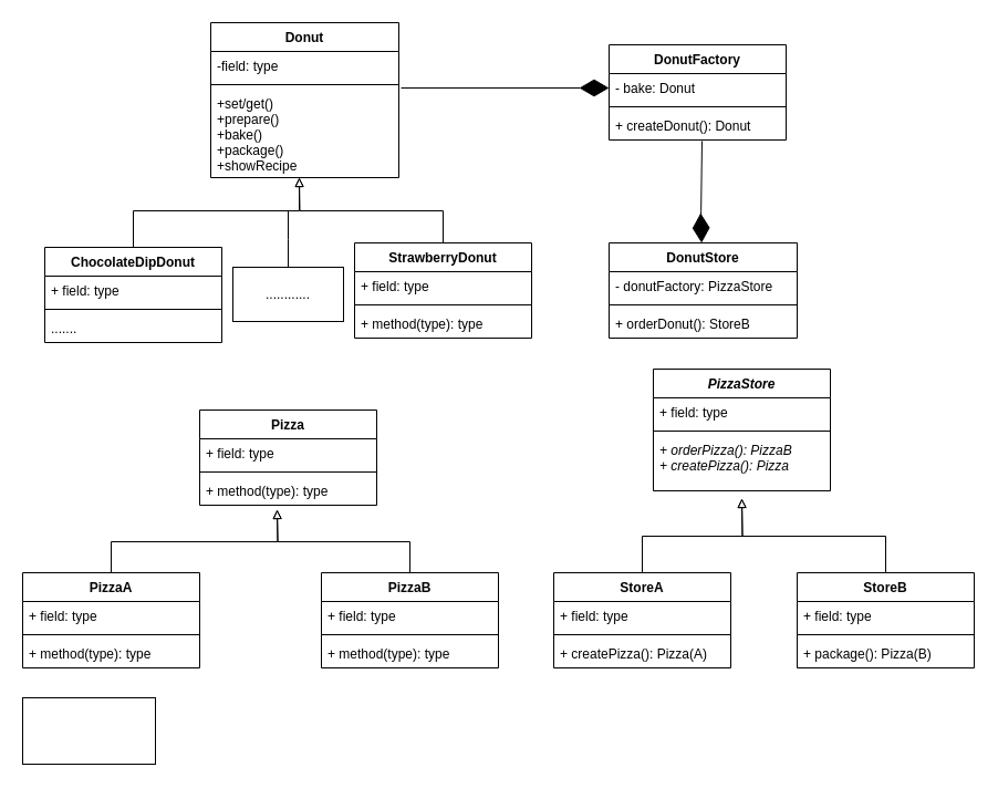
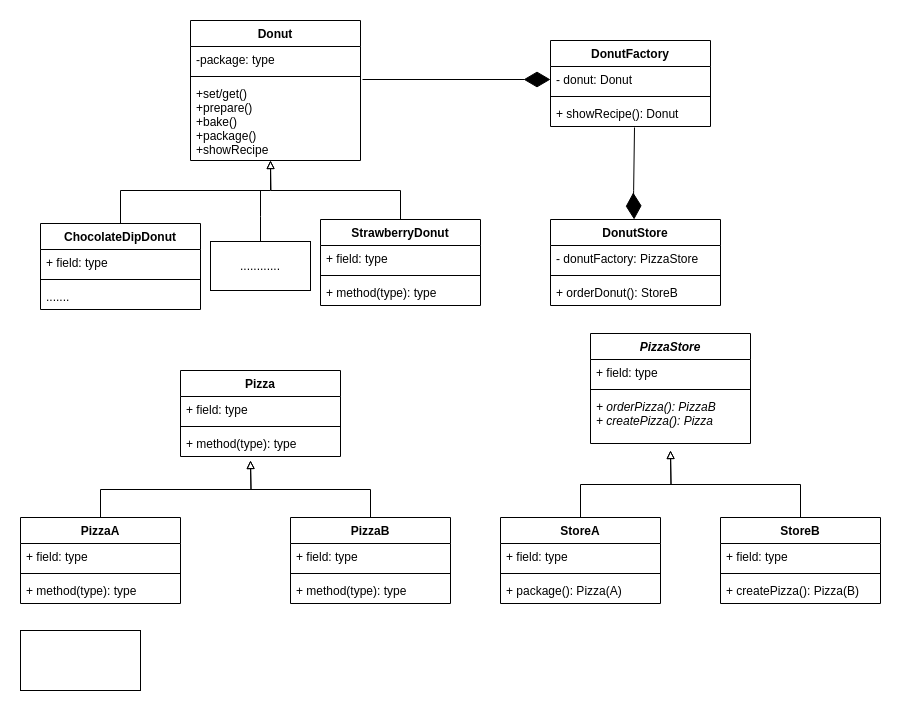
  <mxCell id="0" />
  <mxCell id="1" parent="0" />
  <mxCell id="2" value="Donut" style="swimlane;fontStyle=1;align=center;verticalAlign=top;childLayout=stackLayout;horizontal=1;startSize=26;horizontalStack=0;resizeParent=1;resizeParentMax=0;resizeLast=0;collapsible=1;marginBottom=0;" vertex="1" parent="1"><mxGeometry x="190" y="20" width="170" height="140" as="geometry" /></mxCell>
- <mxCell id="3" value="-field: type" style="text;strokeColor=none;fillColor=none;align=left;verticalAlign=top;spacingLeft=4;spacingRight=4;overflow=hidden;rotatable=0;points=[[0,0.5],[1,0.5]];portConstraint=eastwest;" vertex="1" parent="2"><mxGeometry y="26" width="170" height="26" as="geometry" /></mxCell>
+ <mxCell id="3" value="-package: type" style="text;strokeColor=none;fillColor=none;align=left;verticalAlign=top;spacingLeft=4;spacingRight=4;overflow=hidden;rotatable=0;points=[[0,0.5],[1,0.5]];portConstraint=eastwest;" vertex="1" parent="2"><mxGeometry y="26" width="170" height="26" as="geometry" /></mxCell>
  <mxCell id="4" value="" style="line;strokeWidth=1;fillColor=none;align=left;verticalAlign=middle;spacingTop=-1;spacingLeft=3;spacingRight=3;rotatable=0;labelPosition=right;points=[];portConstraint=eastwest;" vertex="1" parent="2"><mxGeometry y="52" width="170" height="8" as="geometry" /></mxCell>
  <mxCell id="5" value="+set/get()&#10;+prepare()&#10;+bake()&#10;+package()&#10;+showRecipe&#10;" style="text;strokeColor=none;fillColor=none;align=left;verticalAlign=top;spacingLeft=4;spacingRight=4;overflow=hidden;rotatable=0;points=[[0,0.5],[1,0.5]];portConstraint=eastwest;" vertex="1" parent="2"><mxGeometry y="60" width="170" height="80" as="geometry" /></mxCell>
  <mxCell id="6" style="edgeStyle=orthogonalEdgeStyle;rounded=0;orthogonalLoop=1;jettySize=auto;html=1;exitX=0.5;exitY=0;exitDx=0;exitDy=0;endArrow=block;endFill=0;strokeColor=#000000;" edge="1" parent="1" source="7"><mxGeometry relative="1" as="geometry"><mxPoint x="270" y="160" as="targetPoint" /><Array as="points"><mxPoint x="120" y="190" /><mxPoint x="270" y="190" /></Array></mxGeometry></mxCell>
  <mxCell id="7" value="ChocolateDipDonut" style="swimlane;fontStyle=1;align=center;verticalAlign=top;childLayout=stackLayout;horizontal=1;startSize=26;horizontalStack=0;resizeParent=1;resizeParentMax=0;resizeLast=0;collapsible=1;marginBottom=0;" vertex="1" parent="1"><mxGeometry x="40" y="223" width="160" height="86" as="geometry" /></mxCell>
  <mxCell id="8" value="+ field: type" style="text;strokeColor=none;fillColor=none;align=left;verticalAlign=top;spacingLeft=4;spacingRight=4;overflow=hidden;rotatable=0;points=[[0,0.5],[1,0.5]];portConstraint=eastwest;" vertex="1" parent="7"><mxGeometry y="26" width="160" height="26" as="geometry" /></mxCell>
  <mxCell id="9" value="" style="line;strokeWidth=1;fillColor=none;align=left;verticalAlign=middle;spacingTop=-1;spacingLeft=3;spacingRight=3;rotatable=0;labelPosition=right;points=[];portConstraint=eastwest;" vertex="1" parent="7"><mxGeometry y="52" width="160" height="8" as="geometry" /></mxCell>
  <mxCell id="10" value="......." style="text;strokeColor=none;fillColor=none;align=left;verticalAlign=top;spacingLeft=4;spacingRight=4;overflow=hidden;rotatable=0;points=[[0,0.5],[1,0.5]];portConstraint=eastwest;" vertex="1" parent="7"><mxGeometry y="60" width="160" height="26" as="geometry" /></mxCell>
  <mxCell id="11" style="edgeStyle=orthogonalEdgeStyle;rounded=0;orthogonalLoop=1;jettySize=auto;html=1;exitX=0.5;exitY=0;exitDx=0;exitDy=0;endArrow=block;endFill=0;strokeColor=#000000;" edge="1" parent="1" source="12"><mxGeometry relative="1" as="geometry"><mxPoint x="270" y="160" as="targetPoint" /></mxGeometry></mxCell>
  <mxCell id="12" value="StrawberryDonut" style="swimlane;fontStyle=1;align=center;verticalAlign=top;childLayout=stackLayout;horizontal=1;startSize=26;horizontalStack=0;resizeParent=1;resizeParentMax=0;resizeLast=0;collapsible=1;marginBottom=0;" vertex="1" parent="1"><mxGeometry x="320" y="219" width="160" height="86" as="geometry" /></mxCell>
  <mxCell id="13" value="+ field: type" style="text;strokeColor=none;fillColor=none;align=left;verticalAlign=top;spacingLeft=4;spacingRight=4;overflow=hidden;rotatable=0;points=[[0,0.5],[1,0.5]];portConstraint=eastwest;" vertex="1" parent="12"><mxGeometry y="26" width="160" height="26" as="geometry" /></mxCell>
  <mxCell id="14" value="" style="line;strokeWidth=1;fillColor=none;align=left;verticalAlign=middle;spacingTop=-1;spacingLeft=3;spacingRight=3;rotatable=0;labelPosition=right;points=[];portConstraint=eastwest;" vertex="1" parent="12"><mxGeometry y="52" width="160" height="8" as="geometry" /></mxCell>
  <mxCell id="15" value="+ method(type): type" style="text;strokeColor=none;fillColor=none;align=left;verticalAlign=top;spacingLeft=4;spacingRight=4;overflow=hidden;rotatable=0;points=[[0,0.5],[1,0.5]];portConstraint=eastwest;" vertex="1" parent="12"><mxGeometry y="60" width="160" height="26" as="geometry" /></mxCell>
  <mxCell id="16" value="DonutFactory" style="swimlane;fontStyle=1;align=center;verticalAlign=top;childLayout=stackLayout;horizontal=1;startSize=26;horizontalStack=0;resizeParent=1;resizeParentMax=0;resizeLast=0;collapsible=1;marginBottom=0;" vertex="1" parent="1"><mxGeometry x="550" y="40" width="160" height="86" as="geometry" /></mxCell>
- <mxCell id="17" value="- bake: Donut" style="text;strokeColor=none;fillColor=none;align=left;verticalAlign=top;spacingLeft=4;spacingRight=4;overflow=hidden;rotatable=0;points=[[0,0.5],[1,0.5]];portConstraint=eastwest;" vertex="1" parent="16"><mxGeometry y="26" width="160" height="26" as="geometry" /></mxCell>
+ <mxCell id="17" value="- donut: Donut" style="text;strokeColor=none;fillColor=none;align=left;verticalAlign=top;spacingLeft=4;spacingRight=4;overflow=hidden;rotatable=0;points=[[0,0.5],[1,0.5]];portConstraint=eastwest;" vertex="1" parent="16"><mxGeometry y="26" width="160" height="26" as="geometry" /></mxCell>
  <mxCell id="18" value="" style="line;strokeWidth=1;fillColor=none;align=left;verticalAlign=middle;spacingTop=-1;spacingLeft=3;spacingRight=3;rotatable=0;labelPosition=right;points=[];portConstraint=eastwest;" vertex="1" parent="16"><mxGeometry y="52" width="160" height="8" as="geometry" /></mxCell>
- <mxCell id="19" value="+ createDonut(): Donut" style="text;strokeColor=none;fillColor=none;align=left;verticalAlign=top;spacingLeft=4;spacingRight=4;overflow=hidden;rotatable=0;points=[[0,0.5],[1,0.5]];portConstraint=eastwest;" vertex="1" parent="16"><mxGeometry y="60" width="160" height="26" as="geometry" /></mxCell>
+ <mxCell id="19" value="+ showRecipe(): Donut" style="text;strokeColor=none;fillColor=none;align=left;verticalAlign=top;spacingLeft=4;spacingRight=4;overflow=hidden;rotatable=0;points=[[0,0.5],[1,0.5]];portConstraint=eastwest;" vertex="1" parent="16"><mxGeometry y="60" width="160" height="26" as="geometry" /></mxCell>
  <mxCell id="20" value="DonutStore" style="swimlane;fontStyle=1;align=center;verticalAlign=top;childLayout=stackLayout;horizontal=1;startSize=26;horizontalStack=0;resizeParent=1;resizeParentMax=0;resizeLast=0;collapsible=1;marginBottom=0;" vertex="1" parent="1"><mxGeometry x="550" y="219" width="170" height="86" as="geometry" /></mxCell>
  <mxCell id="21" value="- donutFactory: PizzaStore" style="text;strokeColor=none;fillColor=none;align=left;verticalAlign=top;spacingLeft=4;spacingRight=4;overflow=hidden;rotatable=0;points=[[0,0.5],[1,0.5]];portConstraint=eastwest;" vertex="1" parent="20"><mxGeometry y="26" width="170" height="26" as="geometry" /></mxCell>
  <mxCell id="22" value="" style="line;strokeWidth=1;fillColor=none;align=left;verticalAlign=middle;spacingTop=-1;spacingLeft=3;spacingRight=3;rotatable=0;labelPosition=right;points=[];portConstraint=eastwest;" vertex="1" parent="20"><mxGeometry y="52" width="170" height="8" as="geometry" /></mxCell>
  <mxCell id="23" value="+ orderDonut(): StoreB" style="text;strokeColor=none;fillColor=none;align=left;verticalAlign=top;spacingLeft=4;spacingRight=4;overflow=hidden;rotatable=0;points=[[0,0.5],[1,0.5]];portConstraint=eastwest;" vertex="1" parent="20"><mxGeometry y="60" width="170" height="26" as="geometry" /></mxCell>
  <mxCell id="24" value="" style="endArrow=diamondThin;endFill=1;endSize=24;html=1;strokeColor=#000000;" edge="1" parent="1" target="20"><mxGeometry width="160" relative="1" as="geometry"><mxPoint x="634" y="127" as="sourcePoint" /><mxPoint x="720" y="170" as="targetPoint" /><Array as="points"><mxPoint x="633" y="200" /></Array></mxGeometry></mxCell>
  <mxCell id="25" value="Pizza" style="swimlane;fontStyle=1;align=center;verticalAlign=top;childLayout=stackLayout;horizontal=1;startSize=26;horizontalStack=0;resizeParent=1;resizeParentMax=0;resizeLast=0;collapsible=1;marginBottom=0;" vertex="1" parent="1"><mxGeometry x="180" y="370" width="160" height="86" as="geometry" /></mxCell>
  <mxCell id="26" value="+ field: type" style="text;strokeColor=none;fillColor=none;align=left;verticalAlign=top;spacingLeft=4;spacingRight=4;overflow=hidden;rotatable=0;points=[[0,0.5],[1,0.5]];portConstraint=eastwest;" vertex="1" parent="25"><mxGeometry y="26" width="160" height="26" as="geometry" /></mxCell>
  <mxCell id="27" value="" style="line;strokeWidth=1;fillColor=none;align=left;verticalAlign=middle;spacingTop=-1;spacingLeft=3;spacingRight=3;rotatable=0;labelPosition=right;points=[];portConstraint=eastwest;" vertex="1" parent="25"><mxGeometry y="52" width="160" height="8" as="geometry" /></mxCell>
  <mxCell id="28" value="+ method(type): type" style="text;strokeColor=none;fillColor=none;align=left;verticalAlign=top;spacingLeft=4;spacingRight=4;overflow=hidden;rotatable=0;points=[[0,0.5],[1,0.5]];portConstraint=eastwest;" vertex="1" parent="25"><mxGeometry y="60" width="160" height="26" as="geometry" /></mxCell>
  <mxCell id="29" style="edgeStyle=orthogonalEdgeStyle;rounded=0;orthogonalLoop=1;jettySize=auto;html=1;exitX=0.5;exitY=0;exitDx=0;exitDy=0;endArrow=block;endFill=0;strokeColor=#000000;" edge="1" parent="1" source="30"><mxGeometry relative="1" as="geometry"><mxPoint x="250" y="460" as="targetPoint" /></mxGeometry></mxCell>
  <mxCell id="30" value="PizzaA" style="swimlane;fontStyle=1;align=center;verticalAlign=top;childLayout=stackLayout;horizontal=1;startSize=26;horizontalStack=0;resizeParent=1;resizeParentMax=0;resizeLast=0;collapsible=1;marginBottom=0;" vertex="1" parent="1"><mxGeometry x="20" y="517" width="160" height="86" as="geometry" /></mxCell>
  <mxCell id="31" value="+ field: type" style="text;strokeColor=none;fillColor=none;align=left;verticalAlign=top;spacingLeft=4;spacingRight=4;overflow=hidden;rotatable=0;points=[[0,0.5],[1,0.5]];portConstraint=eastwest;" vertex="1" parent="30"><mxGeometry y="26" width="160" height="26" as="geometry" /></mxCell>
  <mxCell id="32" value="" style="line;strokeWidth=1;fillColor=none;align=left;verticalAlign=middle;spacingTop=-1;spacingLeft=3;spacingRight=3;rotatable=0;labelPosition=right;points=[];portConstraint=eastwest;" vertex="1" parent="30"><mxGeometry y="52" width="160" height="8" as="geometry" /></mxCell>
  <mxCell id="33" value="+ method(type): type" style="text;strokeColor=none;fillColor=none;align=left;verticalAlign=top;spacingLeft=4;spacingRight=4;overflow=hidden;rotatable=0;points=[[0,0.5],[1,0.5]];portConstraint=eastwest;" vertex="1" parent="30"><mxGeometry y="60" width="160" height="26" as="geometry" /></mxCell>
  <mxCell id="34" style="edgeStyle=orthogonalEdgeStyle;rounded=0;orthogonalLoop=1;jettySize=auto;html=1;exitX=0.5;exitY=0;exitDx=0;exitDy=0;endArrow=block;endFill=0;strokeColor=#000000;" edge="1" parent="1" source="35"><mxGeometry relative="1" as="geometry"><mxPoint x="250" y="460" as="targetPoint" /></mxGeometry></mxCell>
  <mxCell id="35" value="PizzaB" style="swimlane;fontStyle=1;align=center;verticalAlign=top;childLayout=stackLayout;horizontal=1;startSize=26;horizontalStack=0;resizeParent=1;resizeParentMax=0;resizeLast=0;collapsible=1;marginBottom=0;" vertex="1" parent="1"><mxGeometry x="290" y="517" width="160" height="86" as="geometry" /></mxCell>
  <mxCell id="36" value="+ field: type" style="text;strokeColor=none;fillColor=none;align=left;verticalAlign=top;spacingLeft=4;spacingRight=4;overflow=hidden;rotatable=0;points=[[0,0.5],[1,0.5]];portConstraint=eastwest;" vertex="1" parent="35"><mxGeometry y="26" width="160" height="26" as="geometry" /></mxCell>
  <mxCell id="37" value="" style="line;strokeWidth=1;fillColor=none;align=left;verticalAlign=middle;spacingTop=-1;spacingLeft=3;spacingRight=3;rotatable=0;labelPosition=right;points=[];portConstraint=eastwest;" vertex="1" parent="35"><mxGeometry y="52" width="160" height="8" as="geometry" /></mxCell>
  <mxCell id="38" value="+ method(type): type" style="text;strokeColor=none;fillColor=none;align=left;verticalAlign=top;spacingLeft=4;spacingRight=4;overflow=hidden;rotatable=0;points=[[0,0.5],[1,0.5]];portConstraint=eastwest;" vertex="1" parent="35"><mxGeometry y="60" width="160" height="26" as="geometry" /></mxCell>
  <mxCell id="39" value="PizzaStore" style="swimlane;fontStyle=3;align=center;verticalAlign=top;childLayout=stackLayout;horizontal=1;startSize=26;horizontalStack=0;resizeParent=1;resizeParentMax=0;resizeLast=0;collapsible=1;marginBottom=0;" vertex="1" parent="1"><mxGeometry x="590" y="333" width="160" height="110" as="geometry" /></mxCell>
  <mxCell id="40" value="+ field: type" style="text;strokeColor=none;fillColor=none;align=left;verticalAlign=top;spacingLeft=4;spacingRight=4;overflow=hidden;rotatable=0;points=[[0,0.5],[1,0.5]];portConstraint=eastwest;" vertex="1" parent="39"><mxGeometry y="26" width="160" height="26" as="geometry" /></mxCell>
  <mxCell id="41" value="" style="line;strokeWidth=1;fillColor=none;align=left;verticalAlign=middle;spacingTop=-1;spacingLeft=3;spacingRight=3;rotatable=0;labelPosition=right;points=[];portConstraint=eastwest;" vertex="1" parent="39"><mxGeometry y="52" width="160" height="8" as="geometry" /></mxCell>
  <mxCell id="42" value="+ orderPizza(): PizzaB&#10;+ createPizza(): Pizza&#10;" style="text;strokeColor=none;fillColor=none;align=left;verticalAlign=top;spacingLeft=4;spacingRight=4;overflow=hidden;rotatable=0;points=[[0,0.5],[1,0.5]];portConstraint=eastwest;fontStyle=2" vertex="1" parent="39"><mxGeometry y="60" width="160" height="50" as="geometry" /></mxCell>
  <mxCell id="43" style="edgeStyle=orthogonalEdgeStyle;rounded=0;orthogonalLoop=1;jettySize=auto;html=1;exitX=0.5;exitY=0;exitDx=0;exitDy=0;endArrow=block;endFill=0;strokeColor=#000000;" edge="1" parent="1" source="44"><mxGeometry relative="1" as="geometry"><mxPoint x="670" y="450" as="targetPoint" /></mxGeometry></mxCell>
  <mxCell id="44" value="StoreA" style="swimlane;fontStyle=1;align=center;verticalAlign=top;childLayout=stackLayout;horizontal=1;startSize=26;horizontalStack=0;resizeParent=1;resizeParentMax=0;resizeLast=0;collapsible=1;marginBottom=0;" vertex="1" parent="1"><mxGeometry x="500" y="517" width="160" height="86" as="geometry" /></mxCell>
  <mxCell id="45" value="+ field: type" style="text;strokeColor=none;fillColor=none;align=left;verticalAlign=top;spacingLeft=4;spacingRight=4;overflow=hidden;rotatable=0;points=[[0,0.5],[1,0.5]];portConstraint=eastwest;" vertex="1" parent="44"><mxGeometry y="26" width="160" height="26" as="geometry" /></mxCell>
  <mxCell id="46" value="" style="line;strokeWidth=1;fillColor=none;align=left;verticalAlign=middle;spacingTop=-1;spacingLeft=3;spacingRight=3;rotatable=0;labelPosition=right;points=[];portConstraint=eastwest;" vertex="1" parent="44"><mxGeometry y="52" width="160" height="8" as="geometry" /></mxCell>
- <mxCell id="47" value="+ createPizza(): Pizza(A)" style="text;strokeColor=none;fillColor=none;align=left;verticalAlign=top;spacingLeft=4;spacingRight=4;overflow=hidden;rotatable=0;points=[[0,0.5],[1,0.5]];portConstraint=eastwest;" vertex="1" parent="44"><mxGeometry y="60" width="160" height="26" as="geometry" /></mxCell>
+ <mxCell id="47" value="+ package(): Pizza(A)" style="text;strokeColor=none;fillColor=none;align=left;verticalAlign=top;spacingLeft=4;spacingRight=4;overflow=hidden;rotatable=0;points=[[0,0.5],[1,0.5]];portConstraint=eastwest;" vertex="1" parent="44"><mxGeometry y="60" width="160" height="26" as="geometry" /></mxCell>
  <mxCell id="48" style="edgeStyle=orthogonalEdgeStyle;rounded=0;orthogonalLoop=1;jettySize=auto;html=1;exitX=0.5;exitY=0;exitDx=0;exitDy=0;endArrow=block;endFill=0;strokeColor=#000000;" edge="1" parent="1" source="49"><mxGeometry relative="1" as="geometry"><mxPoint x="670" y="450" as="targetPoint" /></mxGeometry></mxCell>
  <mxCell id="49" value="StoreB" style="swimlane;fontStyle=1;align=center;verticalAlign=top;childLayout=stackLayout;horizontal=1;startSize=26;horizontalStack=0;resizeParent=1;resizeParentMax=0;resizeLast=0;collapsible=1;marginBottom=0;" vertex="1" parent="1"><mxGeometry x="720" y="517" width="160" height="86" as="geometry" /></mxCell>
  <mxCell id="50" value="+ field: type" style="text;strokeColor=none;fillColor=none;align=left;verticalAlign=top;spacingLeft=4;spacingRight=4;overflow=hidden;rotatable=0;points=[[0,0.5],[1,0.5]];portConstraint=eastwest;" vertex="1" parent="49"><mxGeometry y="26" width="160" height="26" as="geometry" /></mxCell>
  <mxCell id="51" value="" style="line;strokeWidth=1;fillColor=none;align=left;verticalAlign=middle;spacingTop=-1;spacingLeft=3;spacingRight=3;rotatable=0;labelPosition=right;points=[];portConstraint=eastwest;" vertex="1" parent="49"><mxGeometry y="52" width="160" height="8" as="geometry" /></mxCell>
- <mxCell id="52" value="+ package(): Pizza(B)" style="text;strokeColor=none;fillColor=none;align=left;verticalAlign=top;spacingLeft=4;spacingRight=4;overflow=hidden;rotatable=0;points=[[0,0.5],[1,0.5]];portConstraint=eastwest;" vertex="1" parent="49"><mxGeometry y="60" width="160" height="26" as="geometry" /></mxCell>
+ <mxCell id="52" value="+ createPizza(): Pizza(B)" style="text;strokeColor=none;fillColor=none;align=left;verticalAlign=top;spacingLeft=4;spacingRight=4;overflow=hidden;rotatable=0;points=[[0,0.5],[1,0.5]];portConstraint=eastwest;" vertex="1" parent="49"><mxGeometry y="60" width="160" height="26" as="geometry" /></mxCell>
  <mxCell id="53" value="" style="endArrow=diamondThin;endFill=1;endSize=24;html=1;strokeColor=#000000;entryX=0;entryY=0.5;entryDx=0;entryDy=0;" edge="1" parent="1" target="17"><mxGeometry width="160" relative="1" as="geometry"><mxPoint x="362" y="79" as="sourcePoint" /><mxPoint x="525" y="82.5" as="targetPoint" /><Array as="points" /></mxGeometry></mxCell>
  <mxCell id="54" value="" style="rounded=0;whiteSpace=wrap;html=1;" vertex="1" parent="1"><mxGeometry x="20" y="630" width="120" height="60" as="geometry" /></mxCell>
  <mxCell id="55" style="edgeStyle=orthogonalEdgeStyle;rounded=0;orthogonalLoop=1;jettySize=auto;html=1;exitX=0.5;exitY=0;exitDx=0;exitDy=0;endArrow=none;endFill=0;strokeColor=#000000;" edge="1" parent="1" source="56"><mxGeometry relative="1" as="geometry"><mxPoint x="260" y="190" as="targetPoint" /></mxGeometry></mxCell>
  <mxCell id="56" value="............" style="rounded=0;whiteSpace=wrap;html=1;" vertex="1" parent="1"><mxGeometry x="210" y="241" width="100" height="49" as="geometry" /></mxCell>
